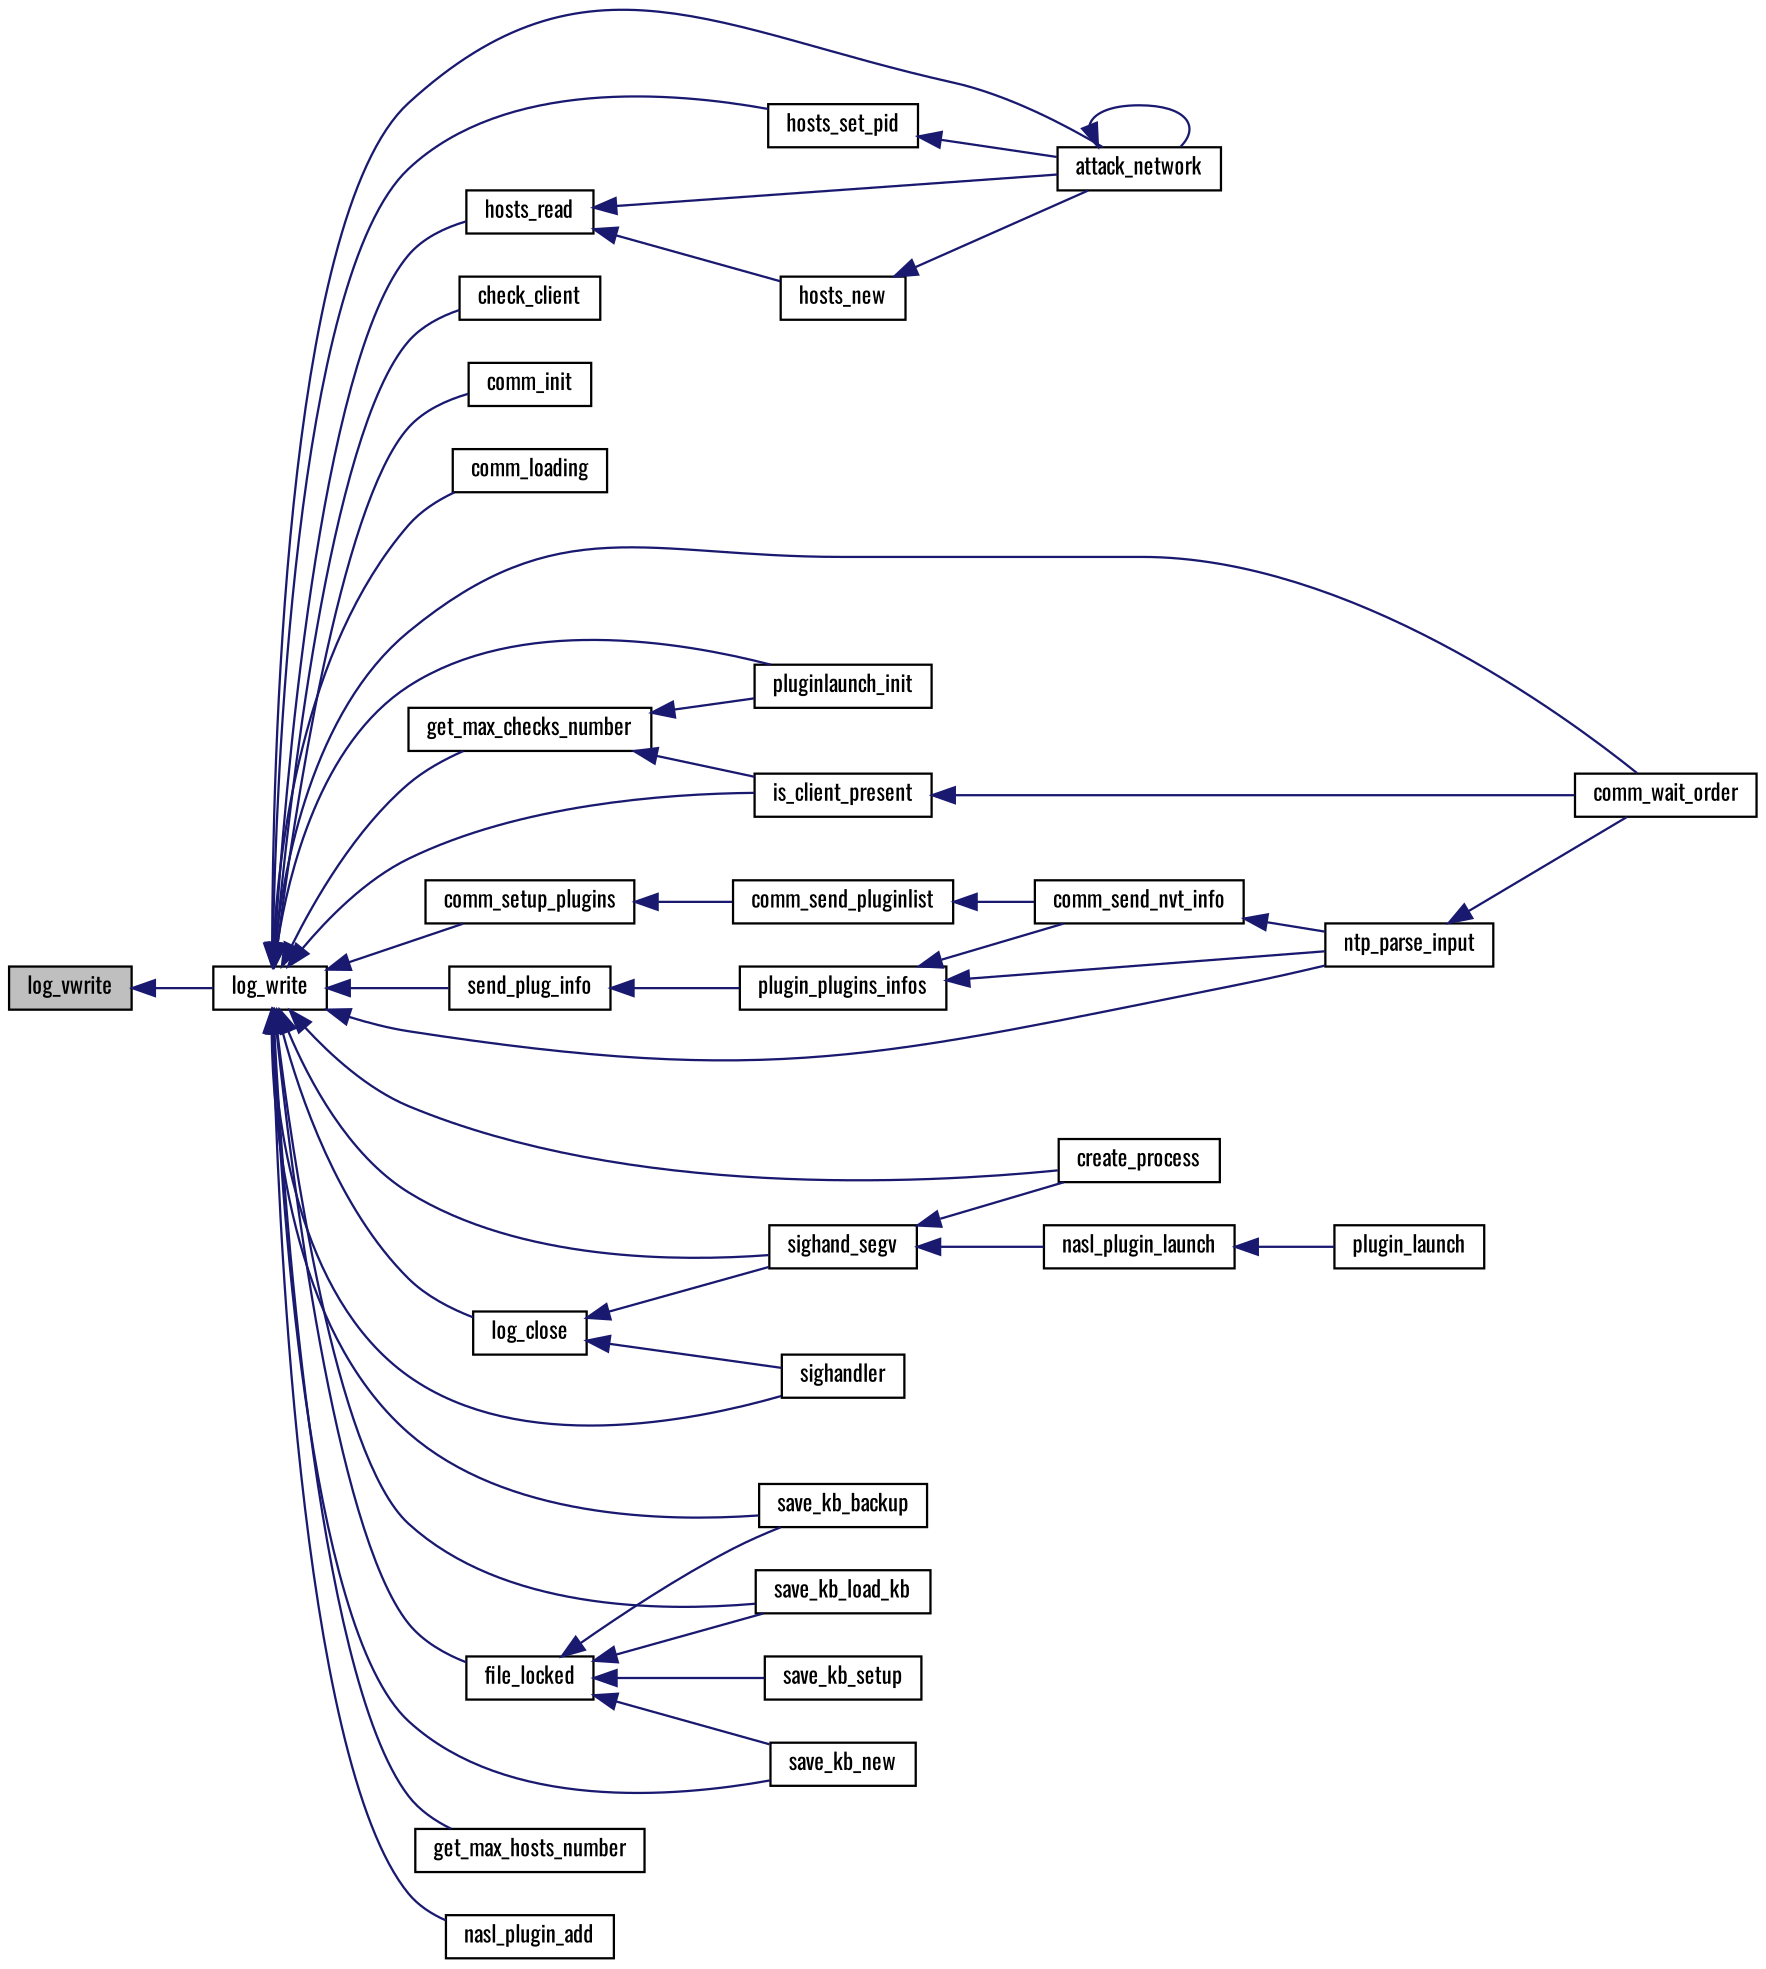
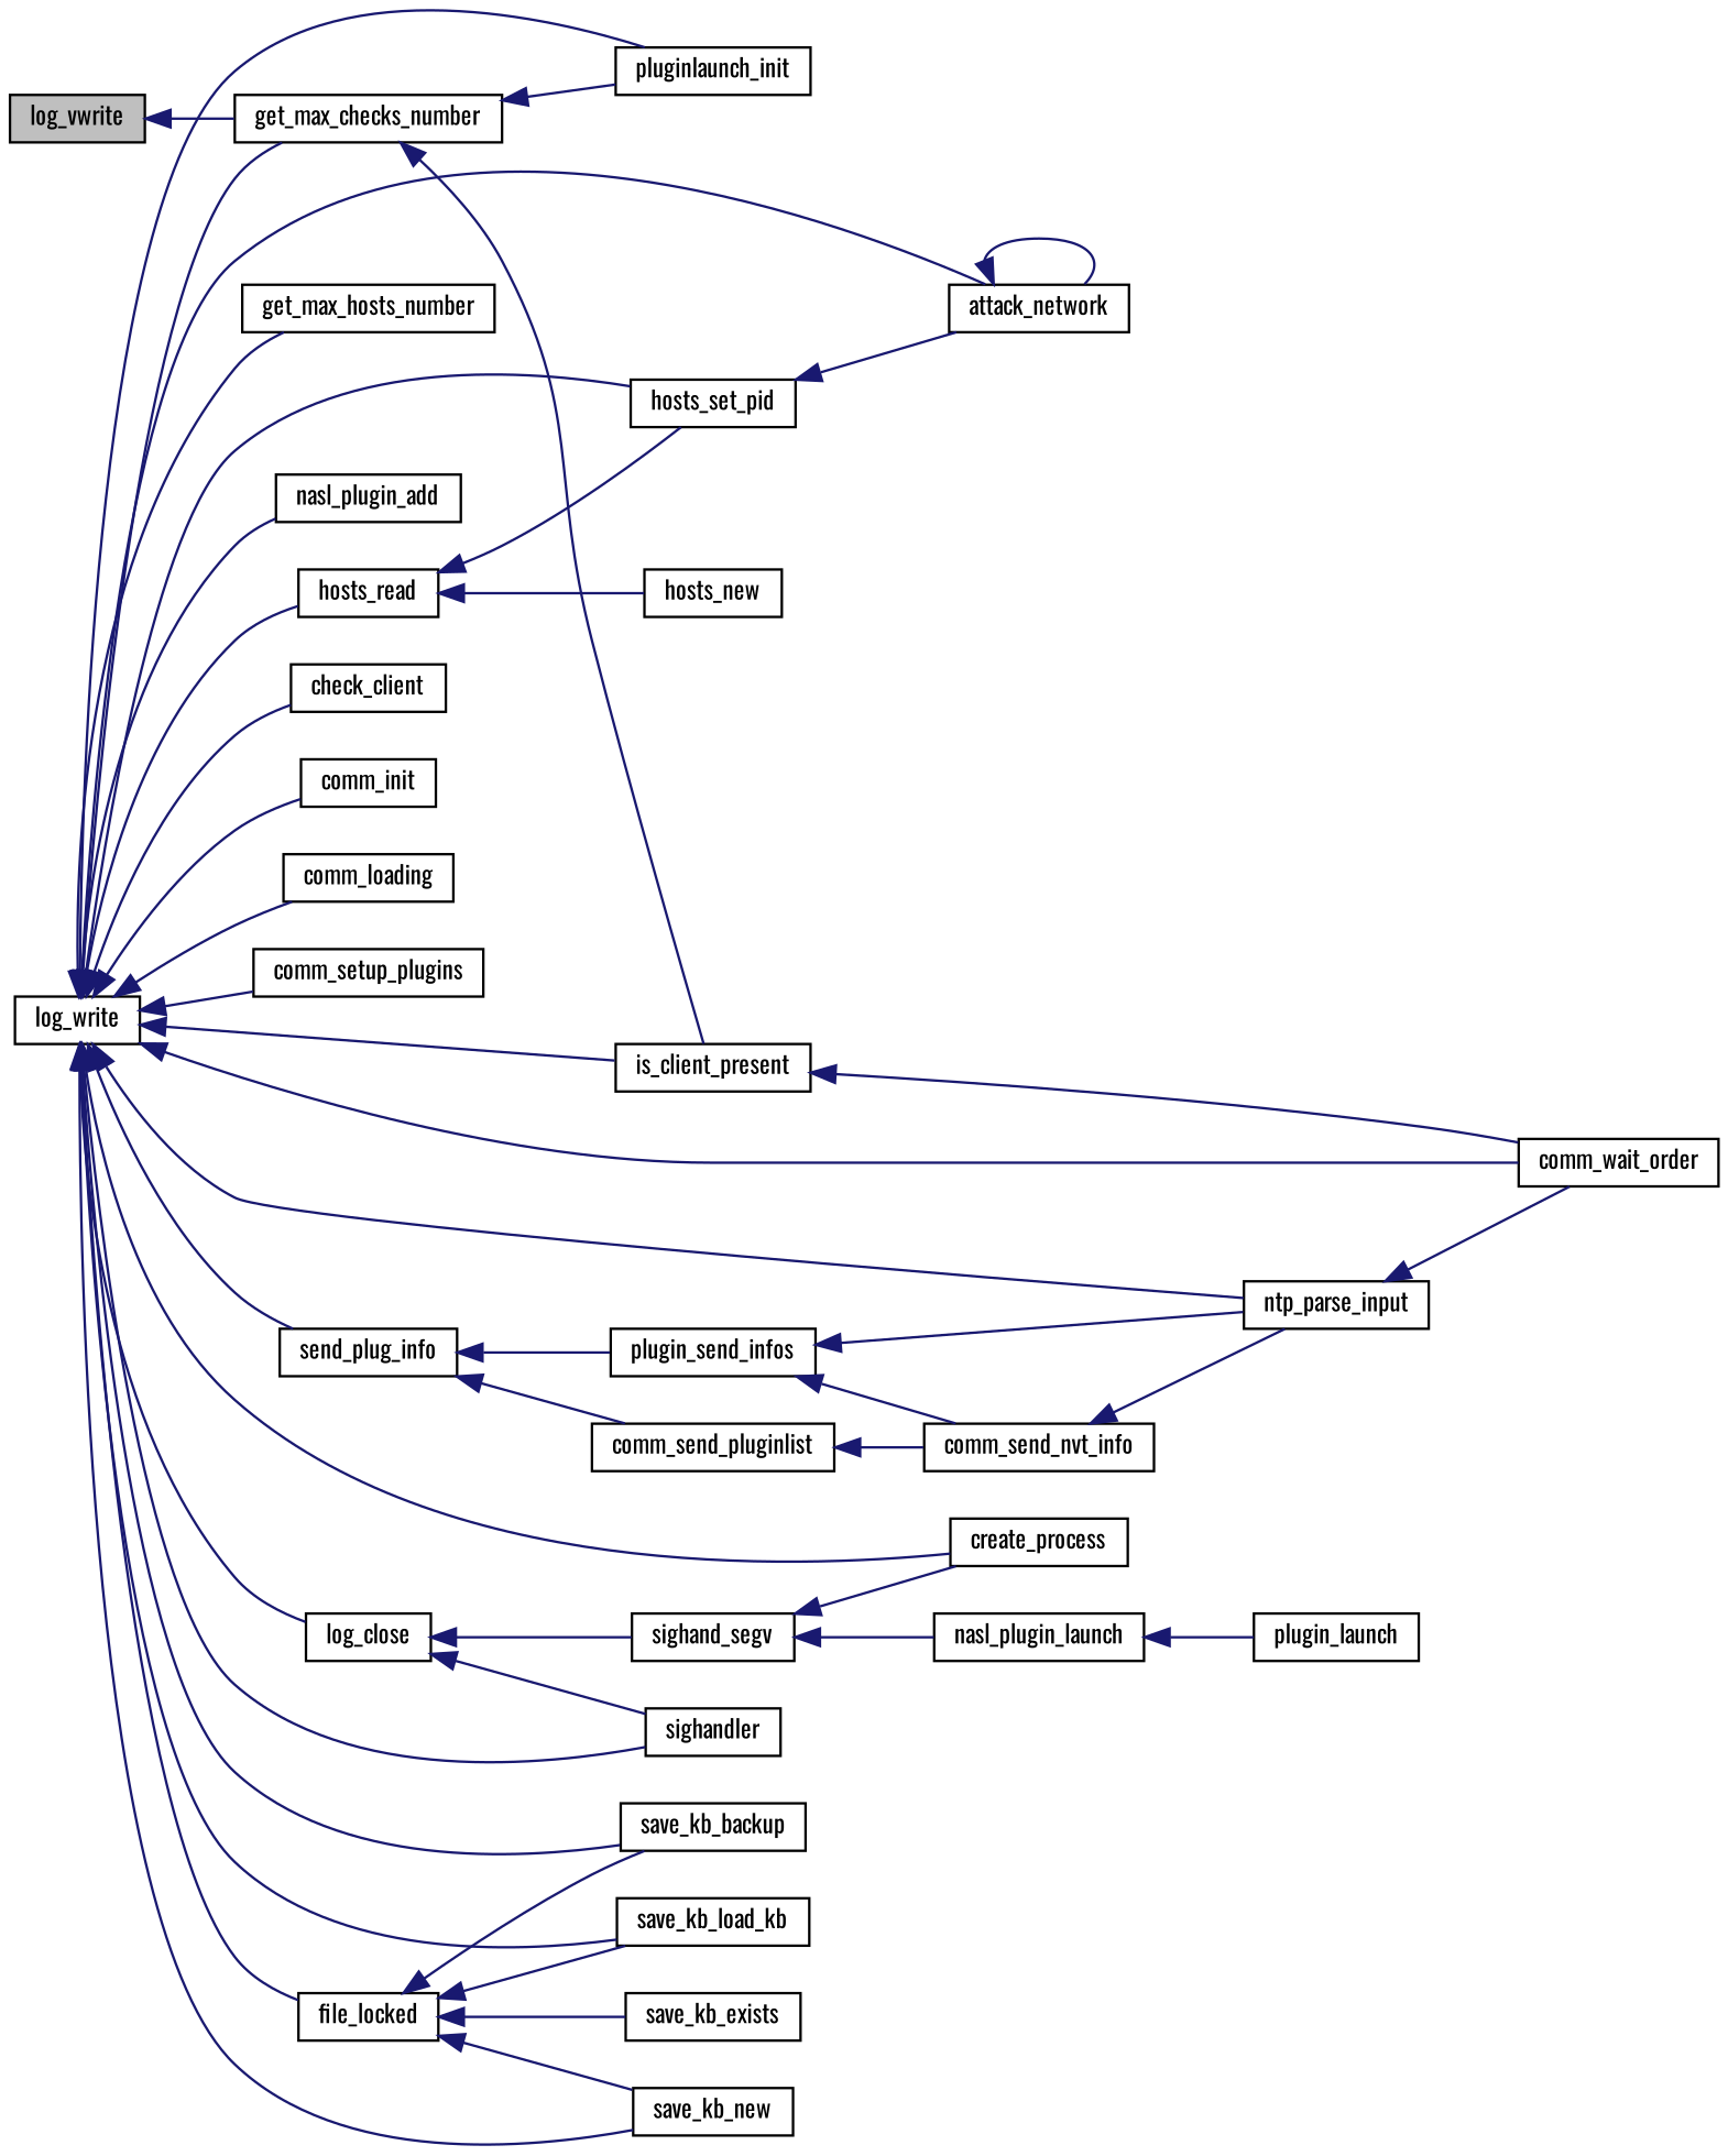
  digraph {
    fontname=Oswald
    rankdir=LR
    node [color=black fontname=Oswald fontsize=10 shape=record]
    edge [color=midnightblue dir=back fontname=Oswald fontsize=10 labelfontname=FreeSans labelfontsize=10 style=solid]
    n1 [fillcolor=grey75 fontcolor=black height=0.2 label=log_vwrite style=filled width=0.4]
    n2 [height=0.2 label=log_write width=0.4]
    n3 [height=0.2 label=attack_network width=0.4]
    n4 [height=0.2 label=check_client width=0.4]
    n5 [height=0.2 label=comm_init width=0.4]
    n6 [height=0.2 label=comm_loading width=0.4]
    n7 [height=0.2 label=comm_setup_plugins width=0.4]
    n8 [height=0.2 label=comm_wait_order width=0.4]
    n9 [height=0.2 label=create_process width=0.4]
    n10 [height=0.2 label=file_locked width=0.4]
    n11 [height=0.2 label=save_kb_backup width=0.4]
    n12 [height=0.2 label=save_kb_load_kb width=0.4]
    n13 [height=0.2 label=save_kb_new width=0.4]
    n14 [height=0.2 label=get_max_checks_number width=0.4]
    n15 [height=0.2 label=pluginlaunch_init width=0.4]
    n16 [height=0.2 label=get_max_hosts_number width=0.4]
    n17 [height=0.2 label=hosts_read width=0.4]
    n18 [height=0.2 label=hosts_set_pid width=0.4]
    n19 [height=0.2 label=is_client_present width=0.4]
    n20 [height=0.2 label=log_close width=0.4]
    n21 [height=0.2 label=sighand_segv width=0.4]
    n22 [height=0.2 label=sighandler width=0.4]
    n23 [height=0.2 label=nasl_plugin_add width=0.4]
    n24 [height=0.2 label=ntp_parse_input width=0.4]
    n25 [height=0.2 label=send_plug_info width=0.4]
-   n26 [height=0.2 label=save_kb_setup width=0.4]
+   n26 [height=0.2 label=save_kb_exists width=0.4]
    n27 [height=0.2 label=hosts_new width=0.4]
    n28 [height=0.2 label=nasl_plugin_launch width=0.4]
    n29 [height=0.2 label=comm_send_pluginlist width=0.4]
-   n30 [height=0.2 label=plugin_plugins_infos width=0.4]
+   n30 [height=0.2 label=plugin_send_infos width=0.4]
    n31 [height=0.2 label=plugin_launch width=0.4]
    n32 [height=0.2 label=comm_send_nvt_info width=0.4]
-   n1 -> n2
+   n1 -> n14
    n2 -> n3
    n2 -> n4
    n2 -> n5
    n2 -> n6
    n2 -> n7
    n2 -> n8
    n2 -> n9
    n2 -> n10
    n2 -> n11
    n2 -> n12
    n2 -> n13
    n2 -> n14
    n2 -> n15
    n2 -> n16
    n2 -> n17
    n2 -> n18
    n2 -> n19
    n2 -> n20
-   n2 -> n21
    n2 -> n22
    n2 -> n23
    n2 -> n24
    n2 -> n25
    n3 -> n3
    n10 -> n11
    n10 -> n12
    n10 -> n13
    n10 -> n26
    n14 -> n15
    n14 -> n19
-   n17 -> n3
+   n17 -> n18
    n17 -> n27
    n18 -> n3
    n19 -> n8
    n20 -> n21
    n20 -> n22
    n21 -> n9
    n21 -> n28
    n24 -> n8
-   n7 -> n29
+   n25 -> n29
    n25 -> n30
-   n27 -> n3
    n28 -> n31
    n29 -> n32
    n30 -> n24
    n30 -> n32
    n32 -> n24
  }
